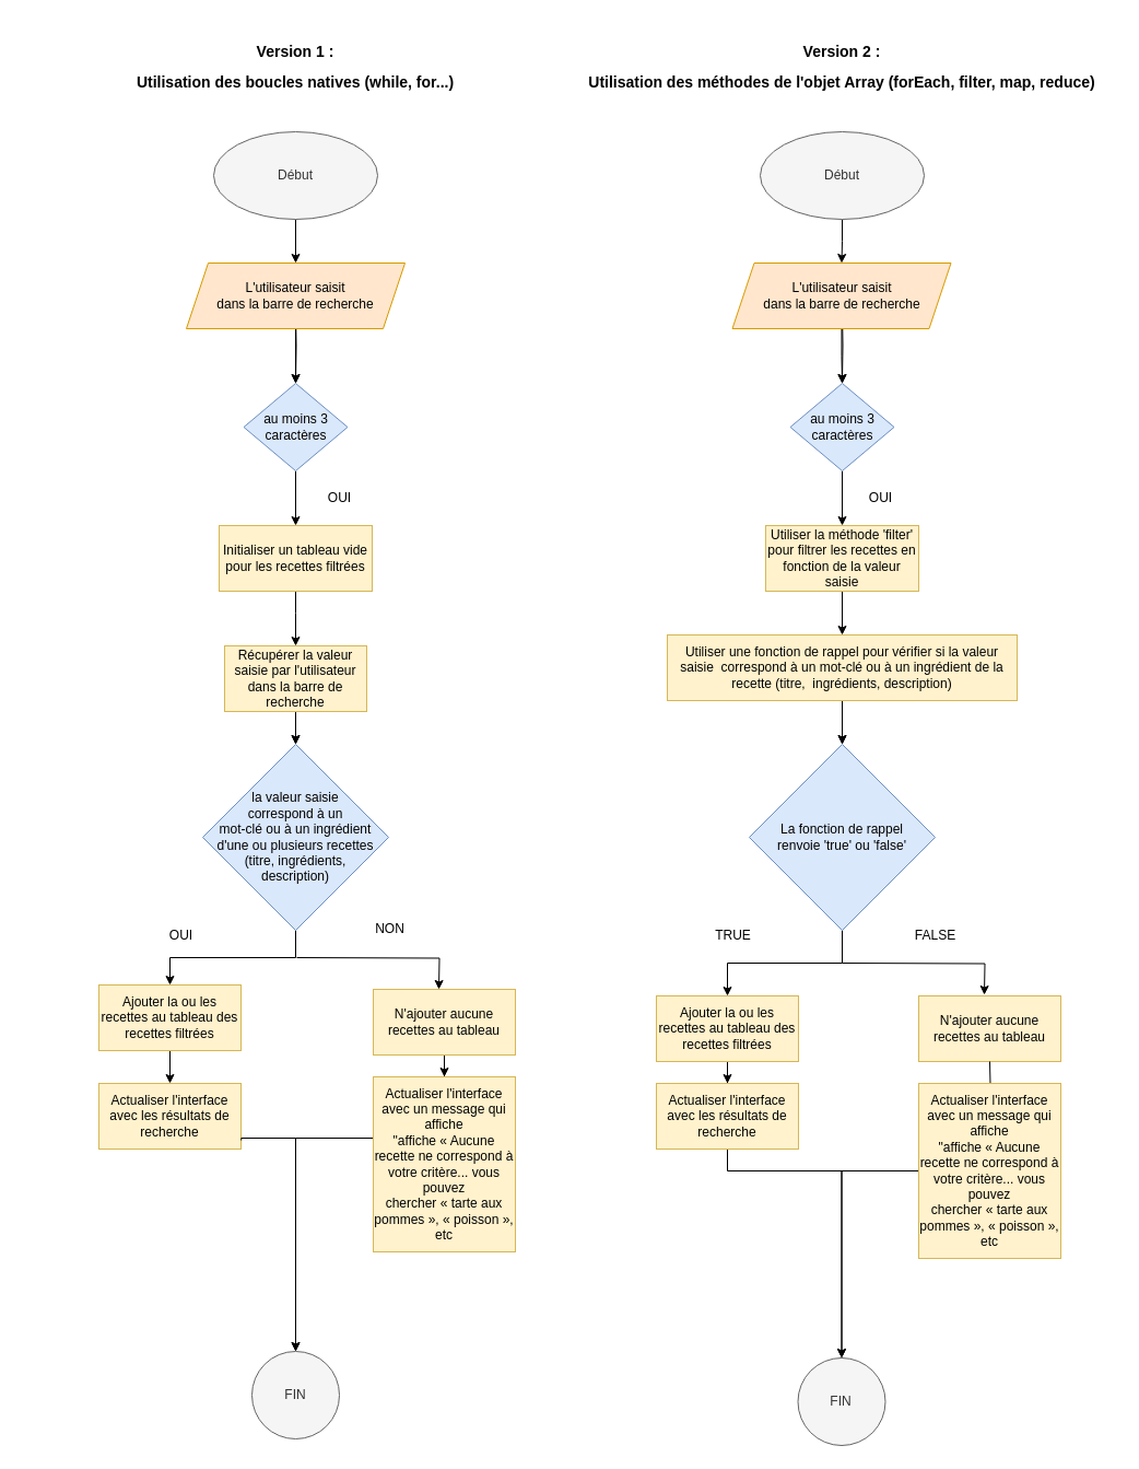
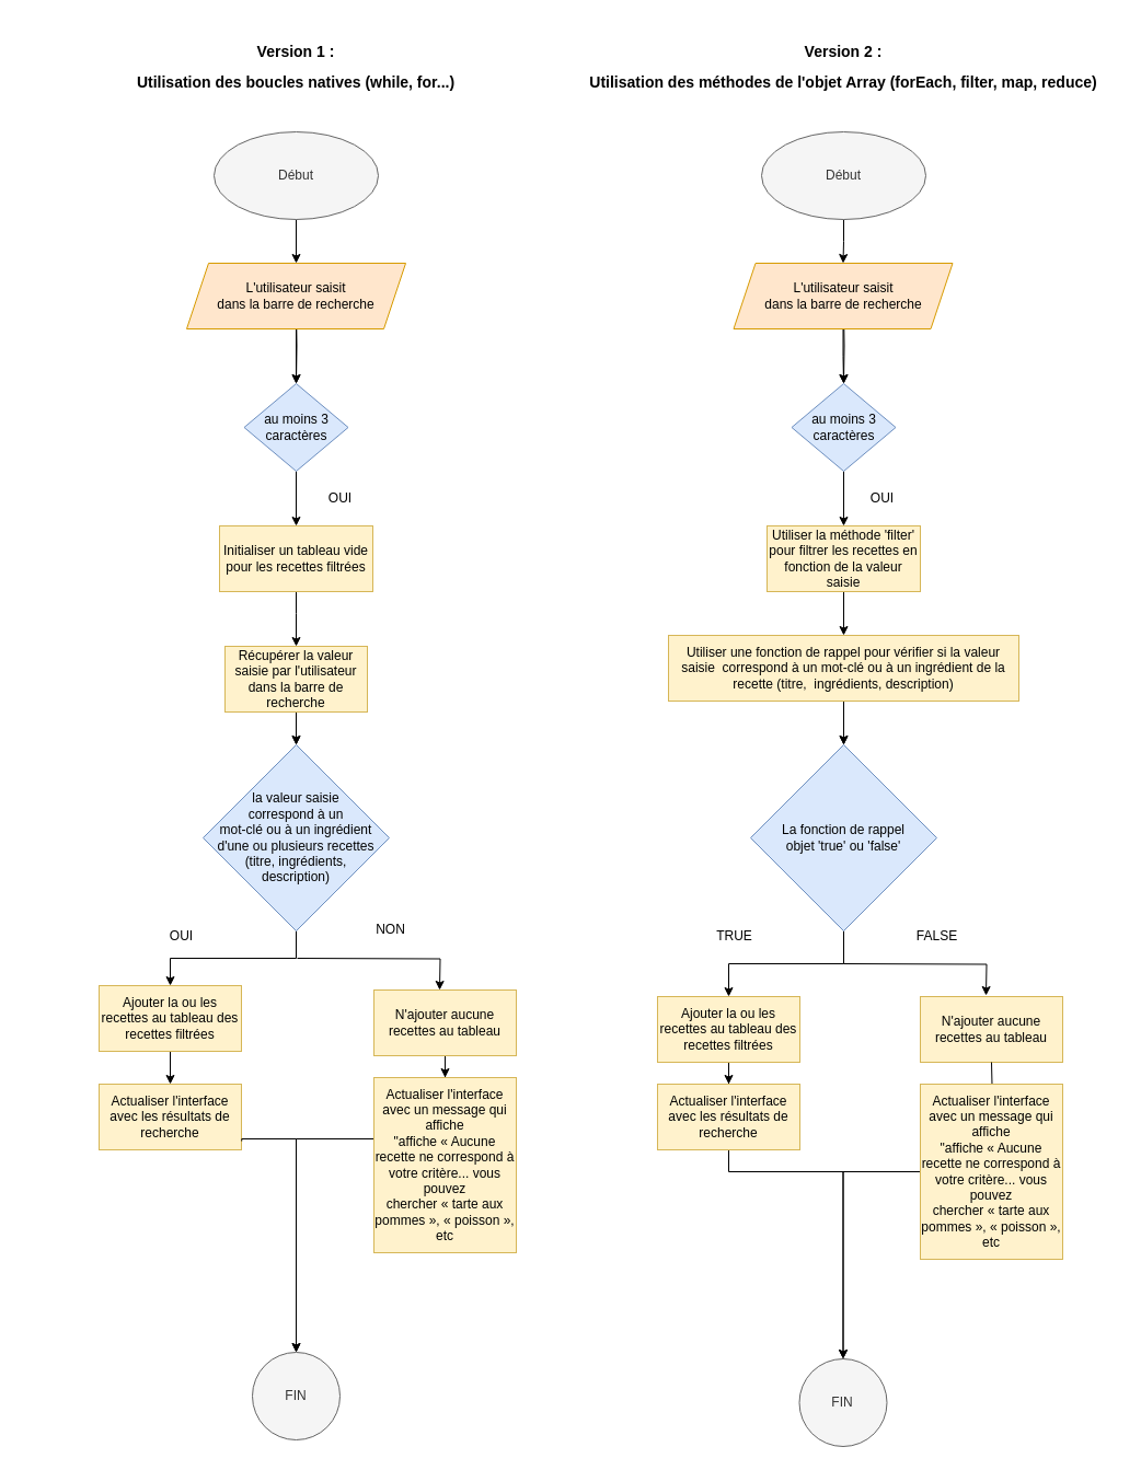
  <mxCell id="0" />
  <mxCell id="1" parent="0" />
  <mxCell id="2" value="" style="edgeStyle=orthogonalEdgeStyle;rounded=0;orthogonalLoop=1;jettySize=auto;html=1;" parent="1" source="3" target="9" edge="1"><mxGeometry relative="1" as="geometry" /></mxCell>
  <mxCell id="3" value="Début" style="ellipse;whiteSpace=wrap;html=1;fillColor=#f5f5f5;strokeColor=#666666;fontColor=#333333;" parent="1" vertex="1"><mxGeometry x="195" y="120" width="150" height="80" as="geometry" /></mxCell>
  <mxCell id="4" value="" style="edgeStyle=orthogonalEdgeStyle;rounded=0;orthogonalLoop=1;jettySize=auto;html=1;" parent="1" source="6" target="14" edge="1"><mxGeometry relative="1" as="geometry" /></mxCell>
  <mxCell id="5" value="" style="edgeStyle=orthogonalEdgeStyle;rounded=0;orthogonalLoop=1;jettySize=auto;html=1;" parent="1" source="6" target="14" edge="1"><mxGeometry relative="1" as="geometry" /></mxCell>
  <mxCell id="6" value="Récupérer la valeur saisie par l'utilisateur dans la barre de recherche" style="rounded=0;whiteSpace=wrap;html=1;align=center;fillColor=#fff2cc;strokeColor=#d6b656;" parent="1" vertex="1"><mxGeometry x="205" y="590" width="130" height="60" as="geometry" /></mxCell>
  <mxCell id="7" value="" style="edgeStyle=orthogonalEdgeStyle;rounded=0;orthogonalLoop=1;jettySize=auto;html=1;" parent="1" target="11" edge="1"><mxGeometry relative="1" as="geometry"><mxPoint x="270" y="280" as="sourcePoint" /></mxGeometry></mxCell>
  <mxCell id="8" value="" style="edgeStyle=orthogonalEdgeStyle;rounded=0;orthogonalLoop=1;jettySize=auto;html=1;" parent="1" source="9" target="11" edge="1"><mxGeometry relative="1" as="geometry" /></mxCell>
  <mxCell id="9" value="&lt;div&gt;L'utilisateur saisit &lt;br&gt;&lt;/div&gt;&lt;div&gt;dans la barre de recherche&lt;/div&gt;" style="shape=parallelogram;perimeter=parallelogramPerimeter;whiteSpace=wrap;html=1;fixedSize=1;align=center;fillColor=#ffe6cc;strokeColor=#d79b00;" parent="1" vertex="1"><mxGeometry x="170" y="240" width="200" height="60" as="geometry" /></mxCell>
  <mxCell id="10" value="" style="edgeStyle=orthogonalEdgeStyle;rounded=0;orthogonalLoop=1;jettySize=auto;html=1;" parent="1" source="11" target="19" edge="1"><mxGeometry relative="1" as="geometry" /></mxCell>
  <mxCell id="11" value="au moins 3 caractères " style="rhombus;whiteSpace=wrap;html=1;fillColor=#dae8fc;strokeColor=#6c8ebf;" parent="1" vertex="1"><mxGeometry x="222.5" y="350" width="95" height="80" as="geometry" /></mxCell>
  <mxCell id="12" value="OUI" style="text;html=1;align=center;verticalAlign=middle;resizable=0;points=[];autosize=1;strokeColor=none;fillColor=none;" parent="1" vertex="1"><mxGeometry x="290" y="440" width="40" height="30" as="geometry" /></mxCell>
  <mxCell id="13" value="" style="edgeStyle=orthogonalEdgeStyle;rounded=0;orthogonalLoop=1;jettySize=auto;html=1;" parent="1" source="14" target="16" edge="1"><mxGeometry relative="1" as="geometry" /></mxCell>
  <mxCell id="14" value="&lt;div&gt;la valeur saisie &lt;br&gt;&lt;/div&gt;&lt;div&gt;correspond à un &lt;br&gt;&lt;/div&gt;&lt;div&gt;mot-clé ou à un ingrédient &lt;br&gt;&lt;/div&gt;&lt;div&gt;d'une ou plusieurs recettes &lt;br&gt;&lt;/div&gt;&lt;div&gt;(titre, ingrédients, &lt;br&gt;&lt;/div&gt;&lt;div&gt;description)&lt;/div&gt;" style="rhombus;whiteSpace=wrap;html=1;fillColor=#dae8fc;strokeColor=#6c8ebf;" parent="1" vertex="1"><mxGeometry x="185" y="680" width="170" height="170" as="geometry" /></mxCell>
  <mxCell id="15" value="" style="edgeStyle=orthogonalEdgeStyle;rounded=0;orthogonalLoop=1;jettySize=auto;html=1;" parent="1" source="16" target="20" edge="1"><mxGeometry relative="1" as="geometry" /></mxCell>
  <mxCell id="16" value="Ajouter la ou les recettes au tableau des recettes filtrées" style="rounded=0;whiteSpace=wrap;html=1;align=center;fillColor=#fff2cc;strokeColor=#d6b656;" parent="1" vertex="1"><mxGeometry x="90" y="900" width="130" height="60" as="geometry" /></mxCell>
  <mxCell id="17" value="OUI" style="text;html=1;align=center;verticalAlign=middle;resizable=0;points=[];autosize=1;strokeColor=none;fillColor=none;" parent="1" vertex="1"><mxGeometry x="145" y="840" width="40" height="30" as="geometry" /></mxCell>
  <mxCell id="18" value="" style="edgeStyle=orthogonalEdgeStyle;rounded=0;orthogonalLoop=1;jettySize=auto;html=1;entryX=0.5;entryY=0;entryDx=0;entryDy=0;" parent="1" source="19" target="6" edge="1"><mxGeometry relative="1" as="geometry"><Array as="points"><mxPoint x="270" y="560" /><mxPoint x="270" y="560" /></Array></mxGeometry></mxCell>
  <mxCell id="19" value="Initialiser un tableau vide pour les recettes filtrées" style="rounded=0;whiteSpace=wrap;html=1;align=center;fillColor=#fff2cc;strokeColor=#d6b656;" parent="1" vertex="1"><mxGeometry x="200" y="480" width="140" height="60" as="geometry" /></mxCell>
  <mxCell id="20" value="Actualiser l'interface avec les résultats de recherche" style="rounded=0;whiteSpace=wrap;html=1;align=center;fillColor=#fff2cc;strokeColor=#d6b656;" parent="1" vertex="1"><mxGeometry x="90" y="990" width="130" height="60" as="geometry" /></mxCell>
  <mxCell id="21" value="" style="edgeStyle=orthogonalEdgeStyle;rounded=0;orthogonalLoop=1;jettySize=auto;html=1;exitX=1.002;exitY=0.867;exitDx=0;exitDy=0;exitPerimeter=0;" parent="1" source="20" target="22" edge="1"><mxGeometry relative="1" as="geometry"><mxPoint x="230" y="1050" as="sourcePoint" /><Array as="points"><mxPoint x="220" y="1040" /><mxPoint x="270" y="1040" /></Array></mxGeometry></mxCell>
  <mxCell id="22" value="FIN" style="ellipse;whiteSpace=wrap;html=1;rounded=0;fillColor=#f5f5f5;fontColor=#333333;strokeColor=#666666;" parent="1" vertex="1"><mxGeometry x="229.995" y="1235" width="80" height="80" as="geometry" /></mxCell>
  <mxCell id="23" value="&lt;h2 style=&quot;font-size: 14px;&quot; align=&quot;center&quot;&gt;&lt;font style=&quot;font-size: 14px;&quot;&gt;Version 1 :&lt;br&gt;&lt;/font&gt;&lt;/h2&gt;&lt;h2 style=&quot;font-size: 14px;&quot; align=&quot;center&quot;&gt;&lt;font style=&quot;font-size: 14px;&quot;&gt;Utilisation des boucles natives (while, for...)&lt;/font&gt;&lt;/h2&gt;" style="text;whiteSpace=wrap;html=1;align=center;" parent="1" vertex="1"><mxGeometry x="20" y="20" width="500" height="70" as="geometry" /></mxCell>
  <mxCell id="24" value="" style="edgeStyle=orthogonalEdgeStyle;rounded=0;orthogonalLoop=1;jettySize=auto;html=1;" parent="1" source="25" target="31" edge="1"><mxGeometry relative="1" as="geometry" /></mxCell>
  <mxCell id="25" value="Début" style="ellipse;whiteSpace=wrap;html=1;fillColor=#f5f5f5;strokeColor=#666666;fontColor=#333333;" parent="1" vertex="1"><mxGeometry x="695" y="120" width="150" height="80" as="geometry" /></mxCell>
  <mxCell id="26" value="" style="edgeStyle=orthogonalEdgeStyle;rounded=0;orthogonalLoop=1;jettySize=auto;html=1;" parent="1" source="28" target="36" edge="1"><mxGeometry relative="1" as="geometry" /></mxCell>
  <mxCell id="27" value="" style="edgeStyle=orthogonalEdgeStyle;rounded=0;orthogonalLoop=1;jettySize=auto;html=1;" parent="1" source="28" target="36" edge="1"><mxGeometry relative="1" as="geometry" /></mxCell>
  <mxCell id="28" value="Utiliser une fonction de rappel pour vérifier si la valeur saisie&amp;nbsp; correspond à un mot-clé ou à un ingrédient de la recette (titre,&amp;nbsp; ingrédients, description)" style="rounded=0;whiteSpace=wrap;html=1;align=center;fillColor=#fff2cc;strokeColor=#d6b656;" parent="1" vertex="1"><mxGeometry x="610" y="580" width="320" height="60" as="geometry" /></mxCell>
  <mxCell id="29" value="" style="edgeStyle=orthogonalEdgeStyle;rounded=0;orthogonalLoop=1;jettySize=auto;html=1;" parent="1" target="33" edge="1"><mxGeometry relative="1" as="geometry"><mxPoint x="770" y="280" as="sourcePoint" /></mxGeometry></mxCell>
  <mxCell id="30" value="" style="edgeStyle=orthogonalEdgeStyle;rounded=0;orthogonalLoop=1;jettySize=auto;html=1;" parent="1" source="31" target="33" edge="1"><mxGeometry relative="1" as="geometry" /></mxCell>
  <mxCell id="31" value="&lt;div&gt;L'utilisateur saisit &lt;br&gt;&lt;/div&gt;&lt;div&gt;dans la barre de recherche&lt;/div&gt;" style="shape=parallelogram;perimeter=parallelogramPerimeter;whiteSpace=wrap;html=1;fixedSize=1;align=center;fillColor=#ffe6cc;strokeColor=#d79b00;" parent="1" vertex="1"><mxGeometry x="669.5" y="240" width="200" height="60" as="geometry" /></mxCell>
  <mxCell id="32" value="" style="edgeStyle=orthogonalEdgeStyle;rounded=0;orthogonalLoop=1;jettySize=auto;html=1;" parent="1" source="33" target="41" edge="1"><mxGeometry relative="1" as="geometry" /></mxCell>
  <mxCell id="33" value="au moins 3 caractères " style="rhombus;whiteSpace=wrap;html=1;fillColor=#dae8fc;strokeColor=#6c8ebf;" parent="1" vertex="1"><mxGeometry x="722.5" y="350" width="95" height="80" as="geometry" /></mxCell>
  <mxCell id="34" value="OUI" style="text;html=1;align=center;verticalAlign=middle;resizable=0;points=[];autosize=1;strokeColor=none;fillColor=none;" parent="1" vertex="1"><mxGeometry x="785" y="440" width="40" height="30" as="geometry" /></mxCell>
  <mxCell id="35" value="" style="edgeStyle=orthogonalEdgeStyle;rounded=0;orthogonalLoop=1;jettySize=auto;html=1;" parent="1" source="36" target="38" edge="1"><mxGeometry relative="1" as="geometry" /></mxCell>
- <mxCell id="36" value="&lt;div&gt;La fonction de rappel &lt;br&gt;&lt;/div&gt;&lt;div&gt;renvoie 'true' ou 'false'&lt;br&gt;&lt;/div&gt;" style="rhombus;whiteSpace=wrap;html=1;fillColor=#dae8fc;strokeColor=#6c8ebf;" parent="1" vertex="1"><mxGeometry x="685" y="680" width="170" height="170" as="geometry" /></mxCell>
+ <mxCell id="36" value="&lt;div&gt;La fonction de rappel &lt;br&gt;&lt;/div&gt;&lt;div&gt;objet 'true' ou 'false'&lt;br&gt;&lt;/div&gt;" style="rhombus;whiteSpace=wrap;html=1;fillColor=#dae8fc;strokeColor=#6c8ebf;" parent="1" vertex="1"><mxGeometry x="685" y="680" width="170" height="170" as="geometry" /></mxCell>
  <mxCell id="37" value="" style="edgeStyle=orthogonalEdgeStyle;rounded=0;orthogonalLoop=1;jettySize=auto;html=1;" parent="1" source="38" target="43" edge="1"><mxGeometry relative="1" as="geometry" /></mxCell>
  <mxCell id="38" value="Ajouter la ou les recettes au tableau des recettes filtrées" style="rounded=0;whiteSpace=wrap;html=1;align=center;fillColor=#fff2cc;strokeColor=#d6b656;" parent="1" vertex="1"><mxGeometry x="599.99" y="910" width="130" height="60" as="geometry" /></mxCell>
  <mxCell id="39" value="TRUE" style="text;html=1;align=center;verticalAlign=middle;resizable=0;points=[];autosize=1;strokeColor=none;fillColor=none;" parent="1" vertex="1"><mxGeometry x="640" y="840" width="60" height="30" as="geometry" /></mxCell>
  <mxCell id="40" value="" style="edgeStyle=orthogonalEdgeStyle;rounded=0;orthogonalLoop=1;jettySize=auto;html=1;entryX=0.5;entryY=0;entryDx=0;entryDy=0;" parent="1" source="41" target="28" edge="1"><mxGeometry relative="1" as="geometry"><Array as="points"><mxPoint x="770" y="520" /></Array></mxGeometry></mxCell>
  <mxCell id="41" value="Utiliser la méthode 'filter' pour filtrer les recettes en fonction de la valeur saisie" style="rounded=0;whiteSpace=wrap;html=1;align=center;fillColor=#fff2cc;strokeColor=#d6b656;" parent="1" vertex="1"><mxGeometry x="700" y="480" width="140" height="60" as="geometry" /></mxCell>
  <mxCell id="42" style="edgeStyle=orthogonalEdgeStyle;rounded=0;orthogonalLoop=1;jettySize=auto;html=1;entryX=0.5;entryY=0;entryDx=0;entryDy=0;" edge="1" parent="1" source="43" target="44"><mxGeometry relative="1" as="geometry"><Array as="points"><mxPoint x="665" y="1070" /><mxPoint x="769" y="1070" /></Array></mxGeometry></mxCell>
  <mxCell id="43" value="Actualiser l'interface avec les résultats de recherche" style="rounded=0;whiteSpace=wrap;html=1;align=center;fillColor=#fff2cc;strokeColor=#d6b656;" parent="1" vertex="1"><mxGeometry x="599.99" y="990" width="130" height="60" as="geometry" /></mxCell>
  <mxCell id="44" value="FIN" style="ellipse;whiteSpace=wrap;html=1;rounded=0;fillColor=#f5f5f5;fontColor=#333333;strokeColor=#666666;" parent="1" vertex="1"><mxGeometry x="729.495" y="1241" width="80" height="80" as="geometry" /></mxCell>
  <mxCell id="45" value="&lt;h2 style=&quot;font-size: 14px;&quot; align=&quot;center&quot;&gt;&lt;font style=&quot;font-size: 14px;&quot;&gt;Version 2 :&lt;br&gt;&lt;/font&gt;&lt;/h2&gt;&lt;h2 style=&quot;font-size: 14px;&quot;&gt;&lt;font style=&quot;font-size: 14px;&quot;&gt;Utilisation des méthodes de l'objet Array (forEach, filter, map, reduce)&lt;/font&gt;&lt;/h2&gt;&lt;h2 align=&quot;center&quot;&gt;&lt;/h2&gt;" style="text;whiteSpace=wrap;html=1;align=center;" parent="1" vertex="1"><mxGeometry x="520" y="20" width="500" height="70" as="geometry" /></mxCell>
  <mxCell id="46" value="" style="edgeStyle=orthogonalEdgeStyle;rounded=0;orthogonalLoop=1;jettySize=auto;html=1;" edge="1" parent="1"><mxGeometry relative="1" as="geometry"><mxPoint x="770" y="880" as="sourcePoint" /><mxPoint x="900" y="909" as="targetPoint" /></mxGeometry></mxCell>
  <mxCell id="47" value="N'ajouter aucune recettes au tableau" style="rounded=0;whiteSpace=wrap;html=1;align=center;fillColor=#fff2cc;strokeColor=#d6b656;" vertex="1" parent="1"><mxGeometry x="840" y="910" width="130" height="60" as="geometry" /></mxCell>
  <mxCell id="48" value="" style="edgeStyle=orthogonalEdgeStyle;rounded=0;orthogonalLoop=1;jettySize=auto;html=1;" edge="1" parent="1" target="50"><mxGeometry relative="1" as="geometry"><mxPoint x="905.01" y="970" as="sourcePoint" /></mxGeometry></mxCell>
  <mxCell id="49" style="edgeStyle=orthogonalEdgeStyle;rounded=0;orthogonalLoop=1;jettySize=auto;html=1;entryX=0.5;entryY=0;entryDx=0;entryDy=0;" edge="1" parent="1" source="50" target="44"><mxGeometry relative="1" as="geometry" /></mxCell>
  <mxCell id="50" value="Actualiser l'interface avec un message qui affiche &lt;br&gt;&quot;affiche « Aucune recette ne correspond à votre critère... vous pouvez&lt;br role=&quot;presentation&quot;&gt;&lt;span dir=&quot;ltr&quot; role=&quot;presentation&quot; style=&quot;left: 11.59%; top: 22.34%; font-size: calc(var(--scale-factor)*11.00px); font-family: sans-serif; transform: scaleX(1.0);&quot;&gt;chercher « tarte aux pommes », « poisson », etc&lt;/span&gt;" style="rounded=0;whiteSpace=wrap;html=1;align=center;fillColor=#fff2cc;strokeColor=#d6b656;" vertex="1" parent="1"><mxGeometry x="840" y="990" width="130" height="160" as="geometry" /></mxCell>
  <mxCell id="51" value="FALSE" style="text;html=1;align=center;verticalAlign=middle;resizable=0;points=[];autosize=1;strokeColor=none;fillColor=none;" vertex="1" parent="1"><mxGeometry x="825" y="840" width="60" height="30" as="geometry" /></mxCell>
  <mxCell id="52" value="" style="edgeStyle=orthogonalEdgeStyle;rounded=0;orthogonalLoop=1;jettySize=auto;html=1;" edge="1" parent="1"><mxGeometry relative="1" as="geometry"><mxPoint x="271" y="875" as="sourcePoint" /><mxPoint x="401" y="904" as="targetPoint" /></mxGeometry></mxCell>
  <mxCell id="53" value="" style="edgeStyle=orthogonalEdgeStyle;rounded=0;orthogonalLoop=1;jettySize=auto;html=1;" edge="1" parent="1" source="54" target="56"><mxGeometry relative="1" as="geometry" /></mxCell>
  <mxCell id="54" value="N'ajouter aucune recettes au tableau" style="rounded=0;whiteSpace=wrap;html=1;align=center;fillColor=#fff2cc;strokeColor=#d6b656;" vertex="1" parent="1"><mxGeometry x="341" y="904" width="130" height="60" as="geometry" /></mxCell>
  <mxCell id="55" style="edgeStyle=orthogonalEdgeStyle;rounded=0;orthogonalLoop=1;jettySize=auto;html=1;entryX=0.5;entryY=0;entryDx=0;entryDy=0;" edge="1" parent="1" source="56"><mxGeometry relative="1" as="geometry"><mxPoint x="270" y="1235" as="targetPoint" /><Array as="points"><mxPoint x="270" y="1040" /></Array></mxGeometry></mxCell>
  <mxCell id="56" value="Actualiser l'interface avec un message qui affiche &lt;br&gt;&quot;affiche « Aucune recette ne correspond à votre critère... vous pouvez&lt;br role=&quot;presentation&quot;&gt;&lt;span dir=&quot;ltr&quot; role=&quot;presentation&quot; style=&quot;left: 11.59%; top: 22.34%; font-size: calc(var(--scale-factor)*11.00px); font-family: sans-serif; transform: scaleX(1.0);&quot;&gt;chercher « tarte aux pommes », « poisson », etc&lt;/span&gt;" style="rounded=0;whiteSpace=wrap;html=1;align=center;fillColor=#fff2cc;strokeColor=#d6b656;" vertex="1" parent="1"><mxGeometry x="341" y="984" width="130" height="160" as="geometry" /></mxCell>
  <mxCell id="57" value="&lt;div&gt;NON&lt;/div&gt;" style="text;html=1;align=center;verticalAlign=middle;resizable=0;points=[];autosize=1;strokeColor=none;fillColor=none;" vertex="1" parent="1"><mxGeometry x="331" y="834" width="50" height="30" as="geometry" /></mxCell>
